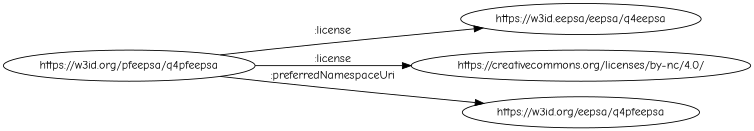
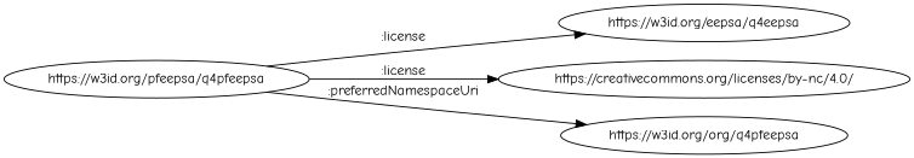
  digraph {
    fontname="Comic Neue"
    rankdir=LR
    node [fontname="Comic Neue"]
    edge [fontname="Comic Neue"]
    "https://w3id.org/pfeepsa/q4pfeepsa"
-   "https://w3id.org/eepsa/q4eepsa" [label="https://w3id.eepsa/eepsa/q4eepsa"]
+   "https://w3id.org/eepsa/q4eepsa"
    "https://creativecommons.org/licenses/by-nc/4.0/"
-   "https://w3id.org/eepsa/q4pfeepsa"
+   "https://w3id.org/eepsa/q4pfeepsa" [label="https://w3id.org/org/q4pfeepsa"]
    "https://w3id.org/pfeepsa/q4pfeepsa" -> "https://w3id.org/eepsa/q4eepsa" [label=":license"]
    "https://w3id.org/pfeepsa/q4pfeepsa" -> "https://creativecommons.org/licenses/by-nc/4.0/" [label=":license"]
    "https://w3id.org/pfeepsa/q4pfeepsa" -> "https://w3id.org/eepsa/q4pfeepsa" [label=":preferredNamespaceUri"]
  }
